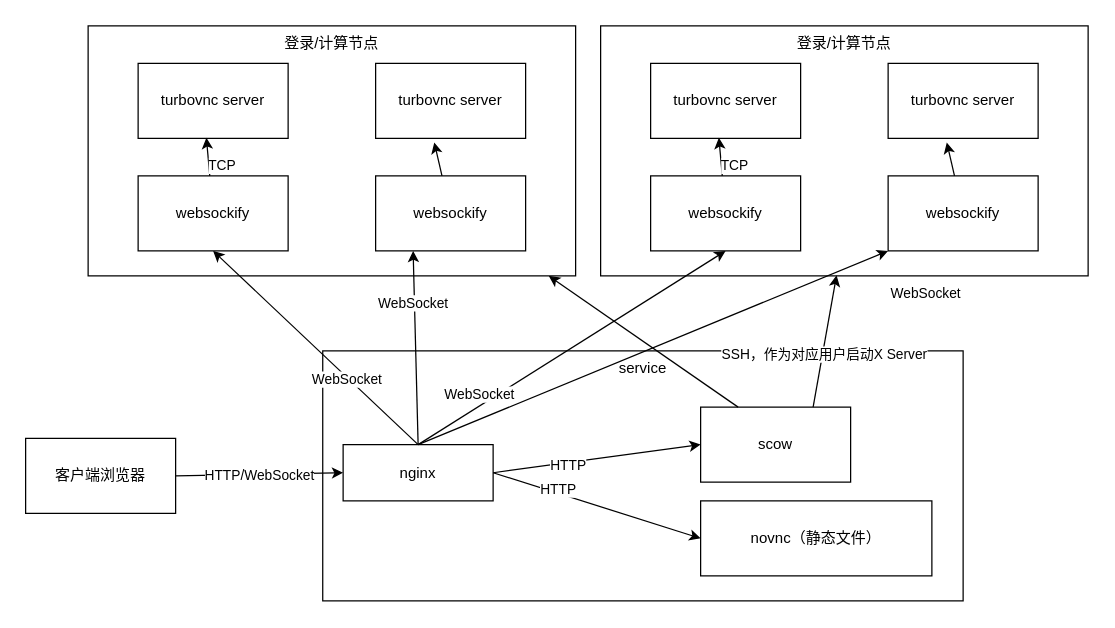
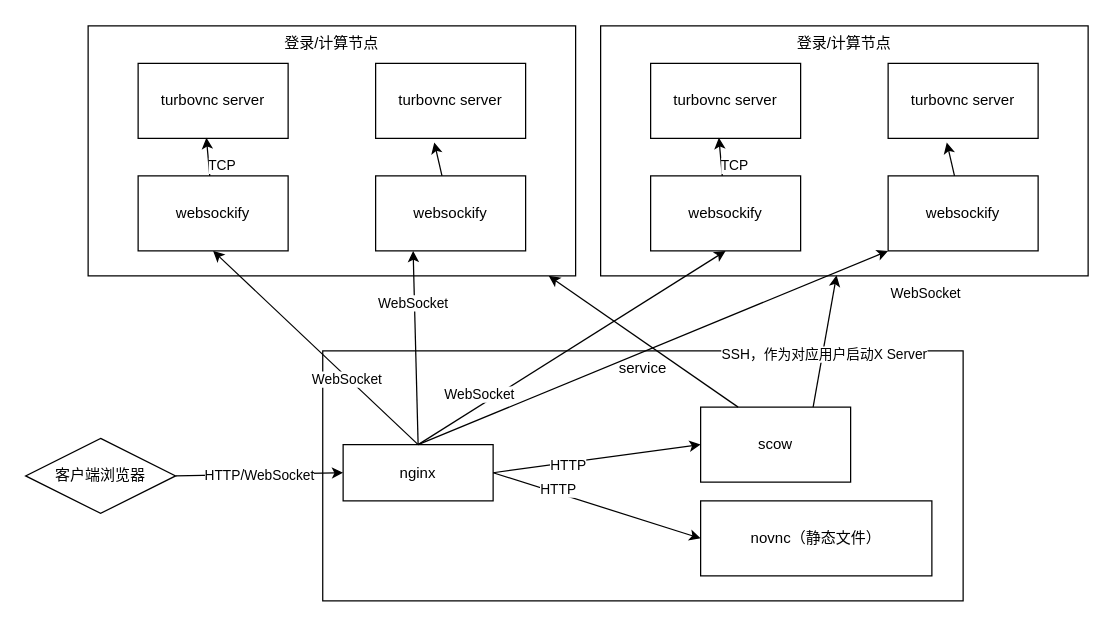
  <mxCell id="0" />
  <mxCell id="1" parent="0" />
  <mxCell id="2" value="service" style="rounded=0;whiteSpace=wrap;html=1;fillColor=none;verticalAlign=top;" vertex="1" parent="1"><mxGeometry x="257.69" y="280" width="512.31" height="200" as="geometry" /></mxCell>
  <mxCell id="3" value="登录/计算节点" style="rounded=0;whiteSpace=wrap;html=1;fillColor=none;verticalAlign=top;" vertex="1" parent="1"><mxGeometry x="70" y="20" width="390" height="200" as="geometry" /></mxCell>
  <mxCell id="4" style="edgeStyle=none;html=1;exitX=1;exitY=0.5;exitDx=0;exitDy=0;entryX=0;entryY=0.5;entryDx=0;entryDy=0;" edge="1" parent="1" source="6" target="21"><mxGeometry relative="1" as="geometry"><mxPoint x="100" y="190" as="targetPoint" /></mxGeometry></mxCell>
  <mxCell id="5" value="HTTP/WebSocket" style="edgeLabel;html=1;align=center;verticalAlign=middle;resizable=0;points=[];" vertex="1" connectable="0" parent="4"><mxGeometry x="-0.209" y="-2" relative="1" as="geometry"><mxPoint x="13" y="-2" as="offset" /></mxGeometry></mxCell>
- <mxCell id="6" value="客户端浏览器" style="whiteSpace=wrap;html=1;fillColor=none;" vertex="1" parent="1"><mxGeometry x="20" y="350" width="120" height="60" as="geometry" /></mxCell>
+ <mxCell id="6" value="客户端浏览器" style="rhombus;whiteSpace=wrap;html=1;fillColor=none;" vertex="1" parent="1"><mxGeometry x="20" y="350" width="120" height="60" as="geometry" /></mxCell>
  <mxCell id="7" style="edgeStyle=none;html=1;entryX=0.455;entryY=0.992;entryDx=0;entryDy=0;entryPerimeter=0;" edge="1" parent="1" source="9" target="22"><mxGeometry relative="1" as="geometry" /></mxCell>
  <mxCell id="8" value="TCP" style="edgeLabel;html=1;align=center;verticalAlign=middle;resizable=0;points=[];" vertex="1" connectable="0" parent="7"><mxGeometry x="-0.294" y="2" relative="1" as="geometry"><mxPoint x="12" y="2" as="offset" /></mxGeometry></mxCell>
  <mxCell id="9" value="websockify" style="rounded=0;whiteSpace=wrap;html=1;fillColor=none;" vertex="1" parent="1"><mxGeometry x="110" y="140" width="120" height="60" as="geometry" /></mxCell>
  <mxCell id="10" style="edgeStyle=none;html=1;exitX=1;exitY=0.5;exitDx=0;exitDy=0;entryX=0;entryY=0.5;entryDx=0;entryDy=0;" edge="1" parent="1" source="21" target="23"><mxGeometry relative="1" as="geometry" /></mxCell>
  <mxCell id="11" value="HTTP" style="edgeLabel;html=1;align=center;verticalAlign=middle;resizable=0;points=[];" vertex="1" connectable="0" parent="10"><mxGeometry x="-0.491" y="-3" relative="1" as="geometry"><mxPoint x="10" y="-3" as="offset" /></mxGeometry></mxCell>
  <mxCell id="12" style="edgeStyle=none;html=1;exitX=0.5;exitY=0;exitDx=0;exitDy=0;entryX=0.5;entryY=1;entryDx=0;entryDy=0;" edge="1" parent="1" source="21" target="9"><mxGeometry relative="1" as="geometry" /></mxCell>
  <mxCell id="13" value="WebSocket" style="edgeLabel;html=1;align=center;verticalAlign=middle;resizable=0;points=[];" vertex="1" connectable="0" parent="12"><mxGeometry x="-0.305" y="1" relative="1" as="geometry"><mxPoint as="offset" /></mxGeometry></mxCell>
  <mxCell id="14" style="edgeStyle=none;html=1;exitX=0.5;exitY=0;exitDx=0;exitDy=0;entryX=0.5;entryY=1;entryDx=0;entryDy=0;" edge="1" parent="1" source="21" target="34"><mxGeometry relative="1" as="geometry"><mxPoint x="610" y="210" as="targetPoint" /></mxGeometry></mxCell>
  <mxCell id="15" value="WebSocket" style="edgeLabel;html=1;align=center;verticalAlign=middle;resizable=0;points=[];" vertex="1" connectable="0" parent="14"><mxGeometry x="0.152" y="1" relative="1" as="geometry"><mxPoint x="-92" y="49" as="offset" /></mxGeometry></mxCell>
  <mxCell id="16" style="edgeStyle=none;html=1;exitX=1;exitY=0.5;exitDx=0;exitDy=0;entryX=0;entryY=0.5;entryDx=0;entryDy=0;" edge="1" parent="1" source="21" target="27"><mxGeometry relative="1" as="geometry" /></mxCell>
  <mxCell id="17" value="HTTP" style="edgeLabel;html=1;align=center;verticalAlign=middle;resizable=0;points=[];" vertex="1" connectable="0" parent="16"><mxGeometry x="-0.28" y="-2" relative="1" as="geometry"><mxPoint as="offset" /></mxGeometry></mxCell>
  <mxCell id="18" style="edgeStyle=none;html=1;exitX=0.5;exitY=0;exitDx=0;exitDy=0;entryX=0.25;entryY=1;entryDx=0;entryDy=0;" edge="1" parent="1" source="21" target="30"><mxGeometry relative="1" as="geometry" /></mxCell>
  <mxCell id="19" value="WebSocket" style="edgeLabel;html=1;align=center;verticalAlign=middle;resizable=0;points=[];" vertex="1" connectable="0" parent="18"><mxGeometry x="0.465" y="2" relative="1" as="geometry"><mxPoint as="offset" /></mxGeometry></mxCell>
  <mxCell id="20" style="edgeStyle=none;html=1;exitX=0.5;exitY=0;exitDx=0;exitDy=0;entryX=0;entryY=1;entryDx=0;entryDy=0;" edge="1" parent="1" source="21" target="39"><mxGeometry relative="1" as="geometry" /></mxCell>
  <mxCell id="21" value="nginx" style="rounded=0;whiteSpace=wrap;html=1;fillColor=none;" vertex="1" parent="1"><mxGeometry x="274" y="355" width="120" height="45" as="geometry" /></mxCell>
  <mxCell id="22" value="turbovnc server" style="rounded=0;whiteSpace=wrap;html=1;fillColor=none;" vertex="1" parent="1"><mxGeometry x="110" y="50" width="120" height="60" as="geometry" /></mxCell>
  <mxCell id="23" value="novnc（静态文件）" style="rounded=0;whiteSpace=wrap;html=1;fillColor=none;" vertex="1" parent="1"><mxGeometry x="560" y="400" width="185" height="60" as="geometry" /></mxCell>
  <mxCell id="24" style="edgeStyle=none;html=1;exitX=0.25;exitY=0;exitDx=0;exitDy=0;entryX=0.945;entryY=1;entryDx=0;entryDy=0;entryPerimeter=0;" edge="1" parent="1" source="27" target="3"><mxGeometry relative="1" as="geometry" /></mxCell>
  <mxCell id="25" style="edgeStyle=none;html=1;exitX=0.75;exitY=0;exitDx=0;exitDy=0;entryX=0.484;entryY=0.998;entryDx=0;entryDy=0;entryPerimeter=0;" edge="1" parent="1" source="27" target="31"><mxGeometry relative="1" as="geometry"><mxPoint x="651.29" y="251.4" as="targetPoint" /></mxGeometry></mxCell>
  <mxCell id="26" value="SSH，作为对应用户启动X Server" style="edgeLabel;html=1;align=center;verticalAlign=middle;resizable=0;points=[];" vertex="1" connectable="0" parent="25"><mxGeometry x="-0.19" y="-1" relative="1" as="geometry"><mxPoint as="offset" /></mxGeometry></mxCell>
  <mxCell id="27" value="scow" style="rounded=0;whiteSpace=wrap;html=1;fillColor=none;" vertex="1" parent="1"><mxGeometry x="560" y="325" width="120" height="60" as="geometry" /></mxCell>
  <mxCell id="28" value="turbovnc server" style="rounded=0;whiteSpace=wrap;html=1;fillColor=none;" vertex="1" parent="1"><mxGeometry x="300" y="50" width="120" height="60" as="geometry" /></mxCell>
  <mxCell id="29" style="edgeStyle=none;html=1;entryX=0.391;entryY=1.054;entryDx=0;entryDy=0;entryPerimeter=0;" edge="1" parent="1" source="30" target="28"><mxGeometry relative="1" as="geometry" /></mxCell>
  <mxCell id="30" value="websockify" style="rounded=0;whiteSpace=wrap;html=1;fillColor=none;" vertex="1" parent="1"><mxGeometry x="300" y="140" width="120" height="60" as="geometry" /></mxCell>
  <mxCell id="31" value="登录/计算节点" style="rounded=0;whiteSpace=wrap;html=1;fillColor=none;verticalAlign=top;" vertex="1" parent="1"><mxGeometry x="480" y="20" width="390" height="200" as="geometry" /></mxCell>
  <mxCell id="32" style="edgeStyle=none;html=1;entryX=0.455;entryY=0.992;entryDx=0;entryDy=0;entryPerimeter=0;" edge="1" parent="1" source="34" target="36"><mxGeometry relative="1" as="geometry" /></mxCell>
  <mxCell id="33" value="TCP" style="edgeLabel;html=1;align=center;verticalAlign=middle;resizable=0;points=[];" vertex="1" connectable="0" parent="32"><mxGeometry x="-0.294" y="2" relative="1" as="geometry"><mxPoint x="12" y="2" as="offset" /></mxGeometry></mxCell>
  <mxCell id="34" value="websockify" style="rounded=0;whiteSpace=wrap;html=1;fillColor=none;" vertex="1" parent="1"><mxGeometry x="520" y="140" width="120" height="60" as="geometry" /></mxCell>
  <mxCell id="35" value="WebSocket" style="edgeLabel;html=1;align=center;verticalAlign=middle;resizable=0;points=[];" vertex="1" connectable="0" parent="1"><mxGeometry x="739.069" y="233.444" as="geometry" /></mxCell>
  <mxCell id="36" value="turbovnc server" style="rounded=0;whiteSpace=wrap;html=1;fillColor=none;" vertex="1" parent="1"><mxGeometry x="520" y="50" width="120" height="60" as="geometry" /></mxCell>
  <mxCell id="37" value="turbovnc server" style="rounded=0;whiteSpace=wrap;html=1;fillColor=none;" vertex="1" parent="1"><mxGeometry x="710" y="50" width="120" height="60" as="geometry" /></mxCell>
  <mxCell id="38" style="edgeStyle=none;html=1;entryX=0.391;entryY=1.054;entryDx=0;entryDy=0;entryPerimeter=0;" edge="1" parent="1" source="39" target="37"><mxGeometry relative="1" as="geometry" /></mxCell>
  <mxCell id="39" value="websockify" style="rounded=0;whiteSpace=wrap;html=1;fillColor=none;" vertex="1" parent="1"><mxGeometry x="710" y="140" width="120" height="60" as="geometry" /></mxCell>
